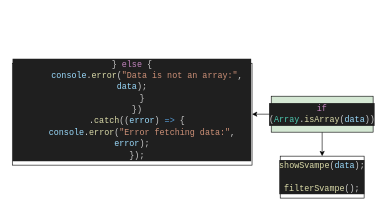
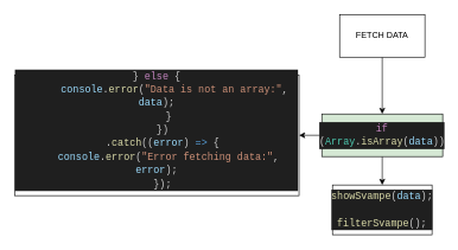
  <mxCell id="0" />
  <mxCell id="1" parent="0" />
+ <mxCell id="2" style="edgeStyle=none;html=1;" edge="1" parent="1" source="3" target="6"><mxGeometry relative="1" as="geometry" /></mxCell>
+ <mxCell id="3" value="FETCH DATA" style="rounded=0;whiteSpace=wrap;html=1;" vertex="1" parent="1"><mxGeometry x="477" y="20" width="120" height="60" as="geometry" /></mxCell>
  <mxCell id="4" style="edgeStyle=none;html=1;exitX=0.5;exitY=1;exitDx=0;exitDy=0;entryX=0.5;entryY=0;entryDx=0;entryDy=0;" edge="1" parent="1" source="6" target="7"><mxGeometry relative="1" as="geometry"><mxPoint x="537" y="250" as="targetPoint" /></mxGeometry></mxCell>
  <mxCell id="5" style="edgeStyle=none;html=1;" edge="1" parent="1" source="6" target="8"><mxGeometry relative="1" as="geometry"><mxPoint x="370" y="190" as="targetPoint" /></mxGeometry></mxCell>
  <mxCell id="6" value="&lt;div style=&quot;color: rgb(204, 204, 204); background-color: rgb(31, 31, 31); font-family: Consolas, &amp;quot;Courier New&amp;quot;, monospace; font-size: 14px; line-height: 19px;&quot;&gt;&lt;span style=&quot;color: #c586c0;&quot;&gt;if&lt;/span&gt; (&lt;span style=&quot;color: #4ec9b0;&quot;&gt;Array&lt;/span&gt;.&lt;span style=&quot;color: #dcdcaa;&quot;&gt;isArray&lt;/span&gt;(&lt;span style=&quot;color: #9cdcfe;&quot;&gt;data&lt;/span&gt;))&lt;/div&gt;" style="rounded=0;whiteSpace=wrap;html=1;fillColor=#d5e8d4;" vertex="1" parent="1"><mxGeometry x="452" y="160" width="170" height="60" as="geometry" /></mxCell>
  <mxCell id="7" value="&lt;div style=&quot;color: rgb(204, 204, 204); background-color: rgb(31, 31, 31); font-family: Consolas, &amp;quot;Courier New&amp;quot;, monospace; font-size: 14px; line-height: 19px;&quot;&gt;&lt;div&gt;&lt;span style=&quot;color: #dcdcaa;&quot;&gt;showSvampe&lt;/span&gt;(&lt;span style=&quot;color: #9cdcfe;&quot;&gt;data&lt;/span&gt;);&lt;/div&gt;&lt;div&gt;&amp;nbsp; &amp;nbsp; &amp;nbsp; &lt;span style=&quot;color: #dcdcaa;&quot;&gt;filterSvampe&lt;/span&gt;();&lt;/div&gt;&lt;/div&gt;" style="rounded=0;whiteSpace=wrap;html=1;" vertex="1" parent="1"><mxGeometry x="467" y="260" width="140" height="70" as="geometry" /></mxCell>
  <mxCell id="8" value="&#10;&lt;div style=&quot;color: rgb(204, 204, 204); background-color: rgb(31, 31, 31); font-family: Consolas, &amp;quot;Courier New&amp;quot;, monospace; font-weight: normal; font-size: 14px; line-height: 19px;&quot;&gt;&lt;div&gt;&lt;span style=&quot;color: #cccccc;&quot;&gt;} &lt;/span&gt;&lt;span style=&quot;color: #c586c0;&quot;&gt;else&lt;/span&gt;&lt;span style=&quot;color: #cccccc;&quot;&gt; {&lt;/span&gt;&lt;/div&gt;&lt;div&gt;&lt;span style=&quot;color: #cccccc;&quot;&gt;&amp;nbsp; &amp;nbsp; &amp;nbsp; &lt;/span&gt;&lt;span style=&quot;color: #9cdcfe;&quot;&gt;console&lt;/span&gt;&lt;span style=&quot;color: #cccccc;&quot;&gt;.&lt;/span&gt;&lt;span style=&quot;color: #dcdcaa;&quot;&gt;error&lt;/span&gt;&lt;span style=&quot;color: #cccccc;&quot;&gt;(&lt;/span&gt;&lt;span style=&quot;color: #ce9178;&quot;&gt;&quot;Data is not an array:&quot;&lt;/span&gt;&lt;span style=&quot;color: #cccccc;&quot;&gt;, &lt;/span&gt;&lt;span style=&quot;color: #9cdcfe;&quot;&gt;data&lt;/span&gt;&lt;span style=&quot;color: #cccccc;&quot;&gt;);&lt;/span&gt;&lt;/div&gt;&lt;div&gt;&lt;span style=&quot;color: #cccccc;&quot;&gt;&amp;nbsp; &amp;nbsp; }&lt;/span&gt;&lt;/div&gt;&lt;div&gt;&lt;span style=&quot;color: #cccccc;&quot;&gt;&amp;nbsp; })&lt;/span&gt;&lt;/div&gt;&lt;div&gt;&lt;span style=&quot;color: #cccccc;&quot;&gt;&amp;nbsp; .&lt;/span&gt;&lt;span style=&quot;color: #dcdcaa;&quot;&gt;catch&lt;/span&gt;&lt;span style=&quot;color: #cccccc;&quot;&gt;((&lt;/span&gt;&lt;span style=&quot;color: #9cdcfe;&quot;&gt;error&lt;/span&gt;&lt;span style=&quot;color: #cccccc;&quot;&gt;) &lt;/span&gt;&lt;span style=&quot;color: #569cd6;&quot;&gt;=&amp;gt;&lt;/span&gt;&lt;span style=&quot;color: #cccccc;&quot;&gt; {&lt;/span&gt;&lt;/div&gt;&lt;div&gt;&lt;span style=&quot;color: #cccccc;&quot;&gt;&amp;nbsp; &amp;nbsp; &lt;/span&gt;&lt;span style=&quot;color: #9cdcfe;&quot;&gt;console&lt;/span&gt;&lt;span style=&quot;color: #cccccc;&quot;&gt;.&lt;/span&gt;&lt;span style=&quot;color: #dcdcaa;&quot;&gt;error&lt;/span&gt;&lt;span style=&quot;color: #cccccc;&quot;&gt;(&lt;/span&gt;&lt;span style=&quot;color: #ce9178;&quot;&gt;&quot;Error fetching data:&quot;&lt;/span&gt;&lt;span style=&quot;color: #cccccc;&quot;&gt;, &lt;/span&gt;&lt;span style=&quot;color: #9cdcfe;&quot;&gt;error&lt;/span&gt;&lt;span style=&quot;color: #cccccc;&quot;&gt;);&lt;/span&gt;&lt;/div&gt;&lt;div&gt;&lt;span style=&quot;color: #cccccc;&quot;&gt;&amp;nbsp; });&lt;/span&gt;&lt;/div&gt;&lt;/div&gt;&#10;&#10;" style="rounded=0;whiteSpace=wrap;html=1;" vertex="1" parent="1"><mxGeometry x="20" y="105" width="400" height="170" as="geometry" /></mxCell>
